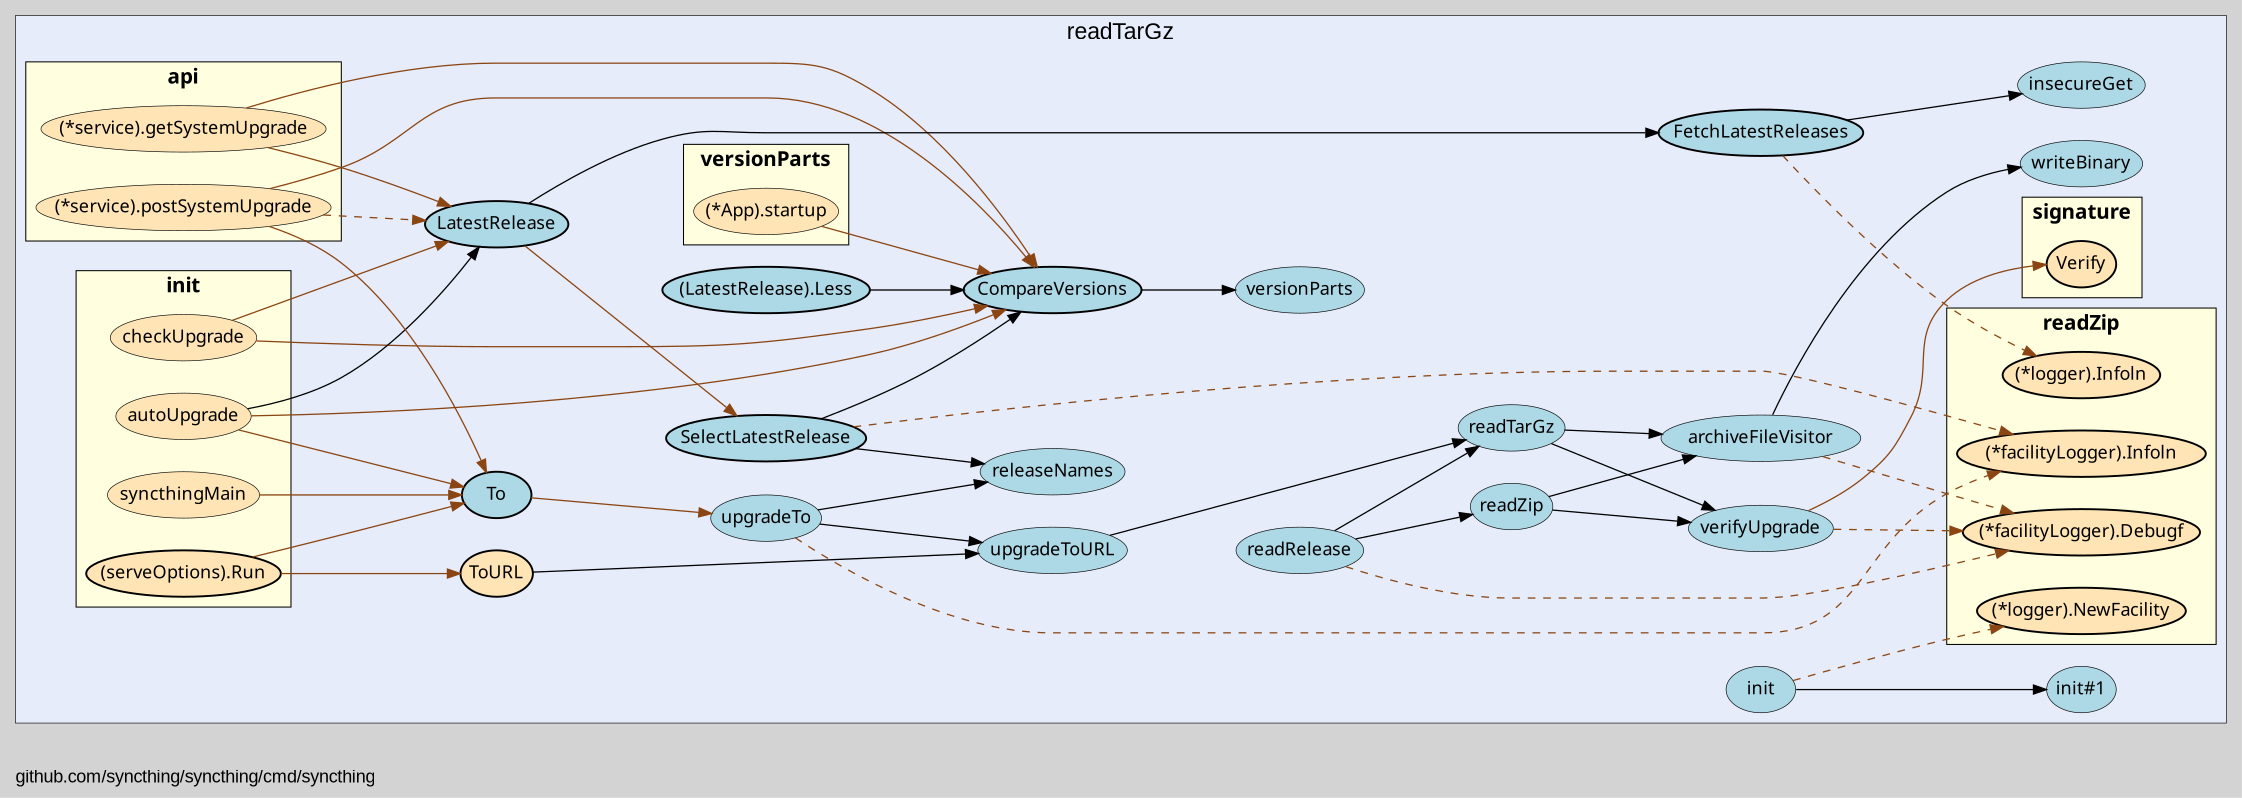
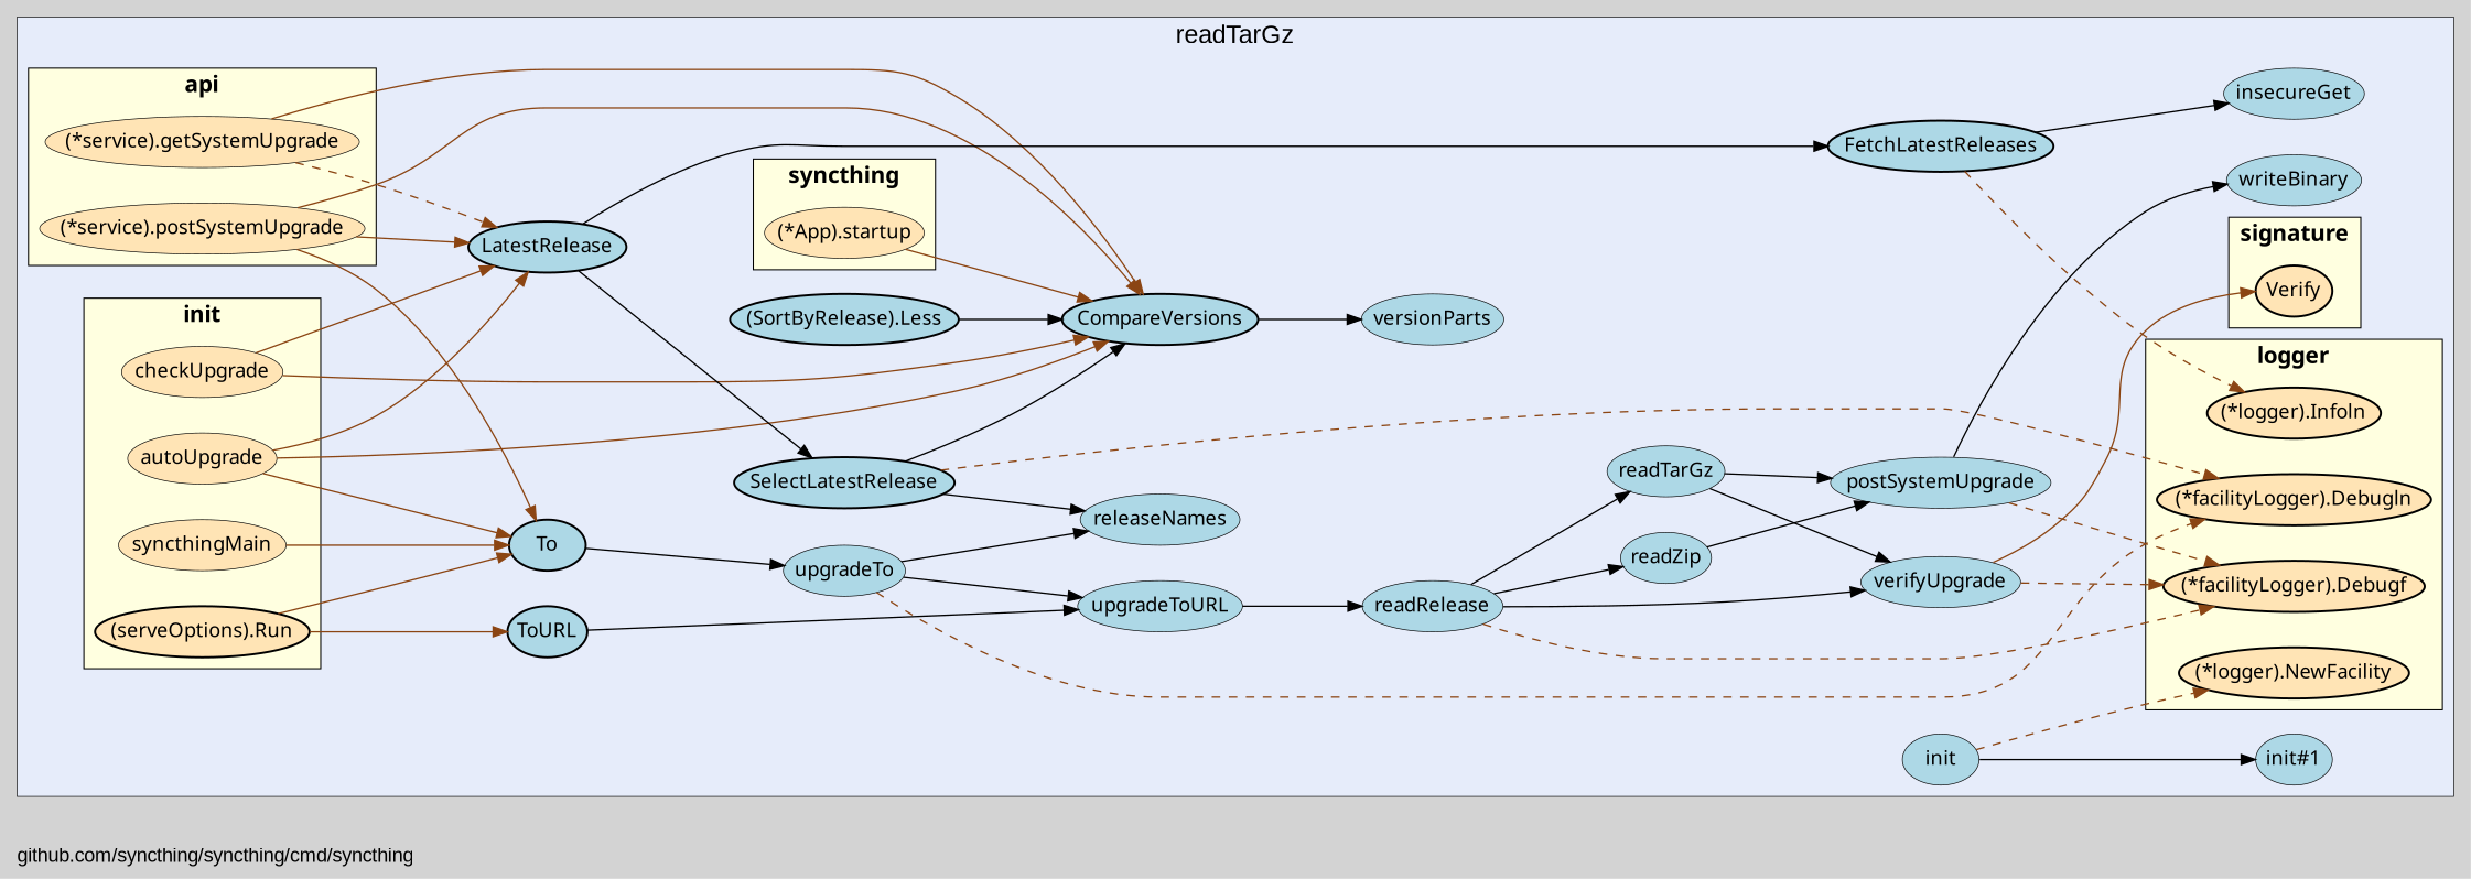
  digraph {
    bgcolor=lightgray
    fontname=Arial
    fontsize=14
    label="github.com/syncthing/syncthing/cmd/syncthing"
    labeljust=l
    nodesep=0.35
    penwidth=0.5
    rankdir=LR
    style=solid
    node [fillcolor=lightblue fontname=Verdana margin="0.05,0.0" penwidth=0.5 shape=ellipse style=filled]
    edge [color=saddlebrown minlen=2]
    n1 [fillcolor=moccasin label=checkUpgrade]
    n2 [fillcolor=moccasin label=syncthingMain]
    n3 [fillcolor=moccasin label=autoUpgrade]
    n4 [fillcolor=moccasin label="(serveOptions).Run" penwidth=1.5]
    n5 [fillcolor=moccasin label="(*service).getSystemUpgrade"]
    n6 [fillcolor=moccasin label="(*service).postSystemUpgrade"]
    n7 [fillcolor=moccasin label="(*logger).Infoln" penwidth=1.5]
-   n8 [fillcolor=moccasin label="(*facilityLogger).Infoln" penwidth=1.5]
+   n8 [fillcolor=moccasin label="(*facilityLogger).Debugln" penwidth=1.5]
    n9 [fillcolor=moccasin label="(*facilityLogger).Debugf" penwidth=1.5]
    n10 [fillcolor=moccasin label="(*logger).NewFacility" penwidth=1.5]
    n11 [fillcolor=moccasin label=Verify penwidth=1.5]
    n12 [fillcolor=moccasin label="(*App).startup"]
    n13 [label=CompareVersions penwidth=1.5]
    n14 [label=versionParts]
-   n15 [label="(LatestRelease).Less" penwidth=1.5]
+   n15 [label="(SortByRelease).Less" penwidth=1.5]
    n16 [label=FetchLatestReleases penwidth=1.5]
    n17 [label=insecureGet]
    n18 [label=LatestRelease penwidth=1.5]
    n19 [label=SelectLatestRelease penwidth=1.5]
    n20 [label=releaseNames]
    n21 [label=upgradeTo]
    n22 [label=verifyUpgrade]
    n23 [label=readZip]
-   n24 [label=archiveFileVisitor]
+   n24 [label=postSystemUpgrade]
    n25 [label=writeBinary]
    n26 [label=readRelease]
    n27 [label=readTarGz]
    n28 [label=upgradeToURL]
    n29 [label=To penwidth=1.5]
    n30 [label=init]
    n31 [label="init#1"]
-   n32 [fillcolor=moccasin label=ToURL penwidth=1.5]
+   n32 [label=ToURL penwidth=1.5]
    subgraph cluster_1 {
      bgcolor="#e6ecfa"
      fontsize=18
      label=readTarGz
      labeljust=c
      labelloc=t
      n13
      n14
      n15
      n16
      n17
      n18
      n19
      n20
      n21
      n22
      n23
      n24
      n25
      n26
      n27
      n28
      n29
      n30
      n31
      n32
      subgraph cluster_2 {
        bgcolor="#e6ecfa"
        fillcolor=lightyellow
        fontname="Tahoma bold"
        fontsize=16
        label=init
        labeljust=c
        labelloc=t
        penwidth=0.8
        rank=sink
        style=filled
        n1
        n2
        n3
        n4
      }
      subgraph cluster_3 {
        bgcolor="#e6ecfa"
        fillcolor=lightyellow
        fontname="Tahoma bold"
        fontsize=16
        label=api
        labeljust=c
        labelloc=t
        penwidth=0.8
        rank=sink
        style=filled
        n5
        n6
      }
      subgraph cluster_4 {
        bgcolor="#e6ecfa"
        fillcolor=lightyellow
        fontname="Tahoma bold"
        fontsize=16
-       label=readZip
+       label=logger
        labeljust=c
        labelloc=t
        penwidth=0.8
        rank=sink
        style=filled
        n7
        n8
        n9
        n10
      }
      subgraph cluster_5 {
        bgcolor="#e6ecfa"
        fillcolor=lightyellow
        fontname="Tahoma bold"
        fontsize=16
        label=signature
        labeljust=c
        labelloc=t
        penwidth=0.8
        rank=sink
        style=filled
        n11
      }
      subgraph cluster_6 {
        bgcolor="#e6ecfa"
        fillcolor=lightyellow
        fontname="Tahoma bold"
        fontsize=16
-       label=versionParts
+       label=syncthing
        labeljust=c
        labelloc=t
        penwidth=0.8
        rank=sink
        style=filled
        n12
      }
    }
    n1 -> n13
    n1 -> n18
    n2 -> n29
    n3 -> n13
-   n3 -> n18 [color=black]
+   n3 -> n18
    n3 -> n29
    n4 -> n29
    n4 -> n32
    n5 -> n13
-   n5 -> n18
+   n5 -> n18 [style=dashed]
    n6 -> n13
-   n6 -> n18 [style=dashed]
+   n6 -> n18
    n6 -> n29
    n12 -> n13
    n13 -> n14 [color=""]
    n15 -> n13 [color=""]
    n16 -> n7 [style=dashed]
    n16 -> n17 [color=""]
    n18 -> n16 [color=""]
-   n18 -> n19
+   n18 -> n19 [color=""]
    n19 -> n8 [style=dashed]
    n19 -> n13 [color=""]
    n19 -> n20 [color=""]
    n21 -> n8 [style=dashed]
    n21 -> n20 [color=""]
    n21 -> n28 [color=""]
    n22 -> n9 [style=dashed]
    n22 -> n11
-   n23 -> n22 [color=""]
+   n26 -> n22 [color=""]
    n23 -> n24 [color=""]
    n24 -> n9 [style=dashed]
    n24 -> n25 [color=""]
    n26 -> n9 [style=dashed]
    n26 -> n23 [color=""]
    n26 -> n27 [color=""]
    n27 -> n22 [color=""]
    n27 -> n24 [color=""]
-   n28 -> n27 [color=""]
-   n29 -> n21
+   n28 -> n26 [color=""]
+   n29 -> n21 [color=""]
    n30 -> n10 [style=dashed]
    n30 -> n31 [color=""]
    n32 -> n28 [color=""]
  }
